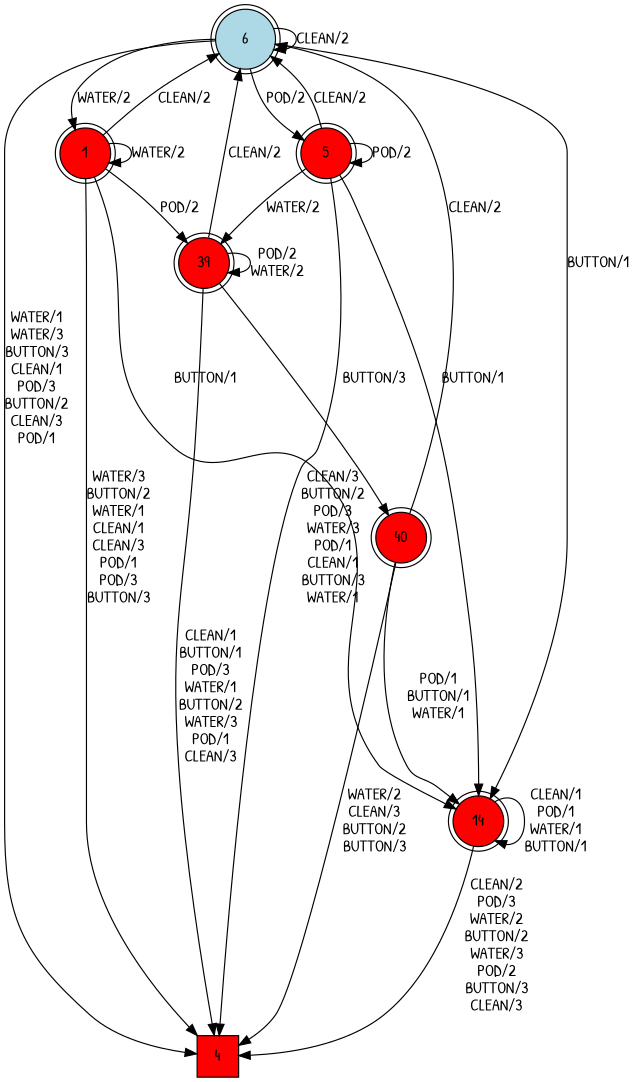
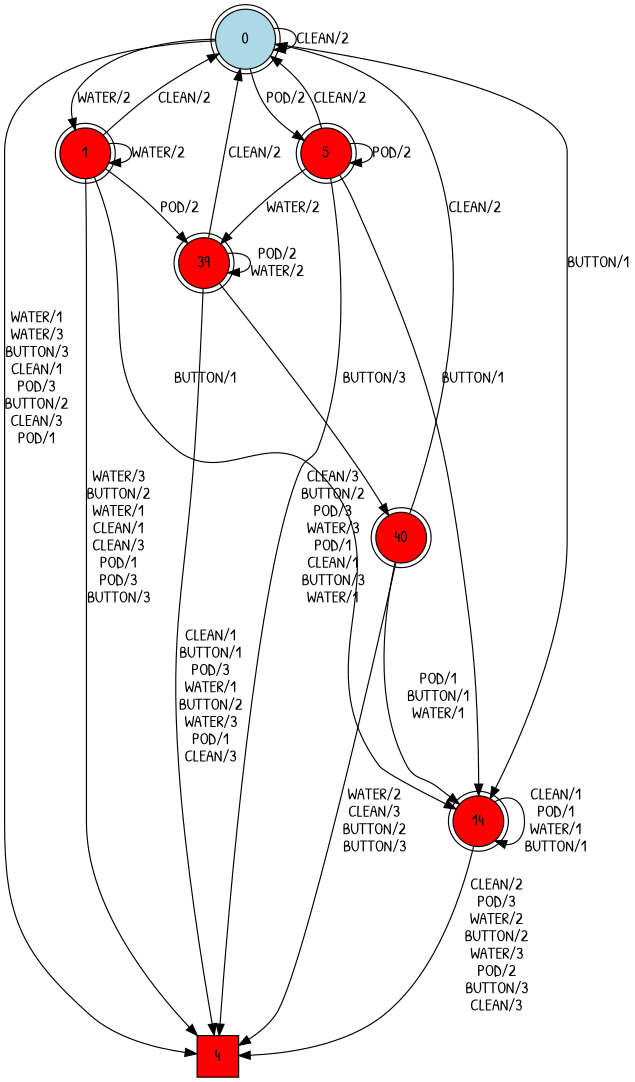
  digraph {
    rankdir=TB
    fontname="Patrick Hand"
    node [fillcolor=red shape=doublecircle style=filled fontname="Patrick Hand"]
    edge [fontname="Patrick Hand"]
-   0 [fillcolor=lightblue isInitial=True label=6]
+   0 [fillcolor=lightblue isInitial=True]
    1
    4 [shape=square]
    5
    14
    39
    40
    0 -> 0 [label="CLEAN/2"]
    0 -> 1 [label="WATER/2"]
    0 -> 4 [label="WATER/1\nWATER/3\nBUTTON/3\nCLEAN/1\nPOD/3\nBUTTON/2\nCLEAN/3\nPOD/1"]
    0 -> 5 [label="POD/2"]
    0 -> 14 [label="BUTTON/1"]
    1 -> 0 [label="CLEAN/2"]
    1 -> 1 [label="WATER/2"]
    1 -> 4 [label="WATER/3\nBUTTON/2\nWATER/1\nCLEAN/1\nCLEAN/3\nPOD/1\nPOD/3\nBUTTON/3"]
    1 -> 14 [label="BUTTON/1"]
    1 -> 39 [label="POD/2"]
    5 -> 0 [label="CLEAN/2"]
    5 -> 4 [label="CLEAN/3\nBUTTON/2\nPOD/3\nWATER/3\nPOD/1\nCLEAN/1\nBUTTON/3\nWATER/1"]
    5 -> 5 [label="POD/2"]
    5 -> 14 [label="BUTTON/1"]
    5 -> 39 [label="WATER/2"]
    14 -> 4 [label="CLEAN/2\nPOD/3\nWATER/2\nBUTTON/2\nWATER/3\nPOD/2\nBUTTON/3\nCLEAN/3"]
    14 -> 14 [label="CLEAN/1\nPOD/1\nWATER/1\nBUTTON/1"]
    39 -> 0 [label="CLEAN/2"]
    39 -> 4 [label="CLEAN/1\nBUTTON/1\nPOD/3\nWATER/1\nBUTTON/2\nWATER/3\nPOD/1\nCLEAN/3"]
    39 -> 39 [label="POD/2\nWATER/2"]
    39 -> 40 [label="BUTTON/3"]
    40 -> 0 [label="CLEAN/2"]
    40 -> 4 [label="WATER/2\nCLEAN/3\nBUTTON/2\nBUTTON/3"]
    40 -> 14 [label="POD/1\nBUTTON/1\nWATER/1"]
  }
